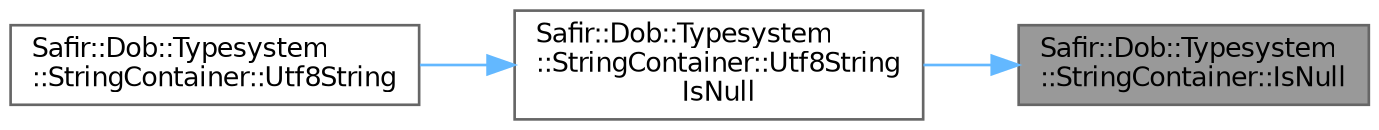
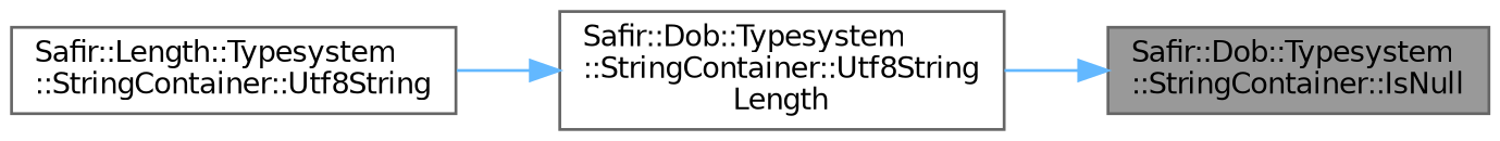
  digraph {
    rankdir=RL
    node [color=grey40 fillcolor=white fontname=Helvetica fontsize=10 shape=box style=filled]
    edge [color=steelblue1 dir=back fontname=Helvetica fontsize=10 labelfontname=Helvetica labelfontsize=10 style=solid]
    n1 [color=gray40 fillcolor=grey60 fontcolor=black height=0.2 label="Safir::Dob::Typesystem\l::StringContainer::IsNull" width=0.4]
-   n2 [height=0.2 label="Safir::Dob::Typesystem\l::StringContainer::Utf8String\lIsNull" width=0.4]
-   n3 [height=0.2 label="Safir::Dob::Typesystem\l::StringContainer::Utf8String" width=0.4]
+   n2 [height=0.2 label="Safir::Dob::Typesystem\l::StringContainer::Utf8String\lLength" width=0.4]
+   n3 [height=0.2 label="Safir::Length::Typesystem\l::StringContainer::Utf8String" width=0.4]
    n1 -> n2
    n2 -> n3
  }
